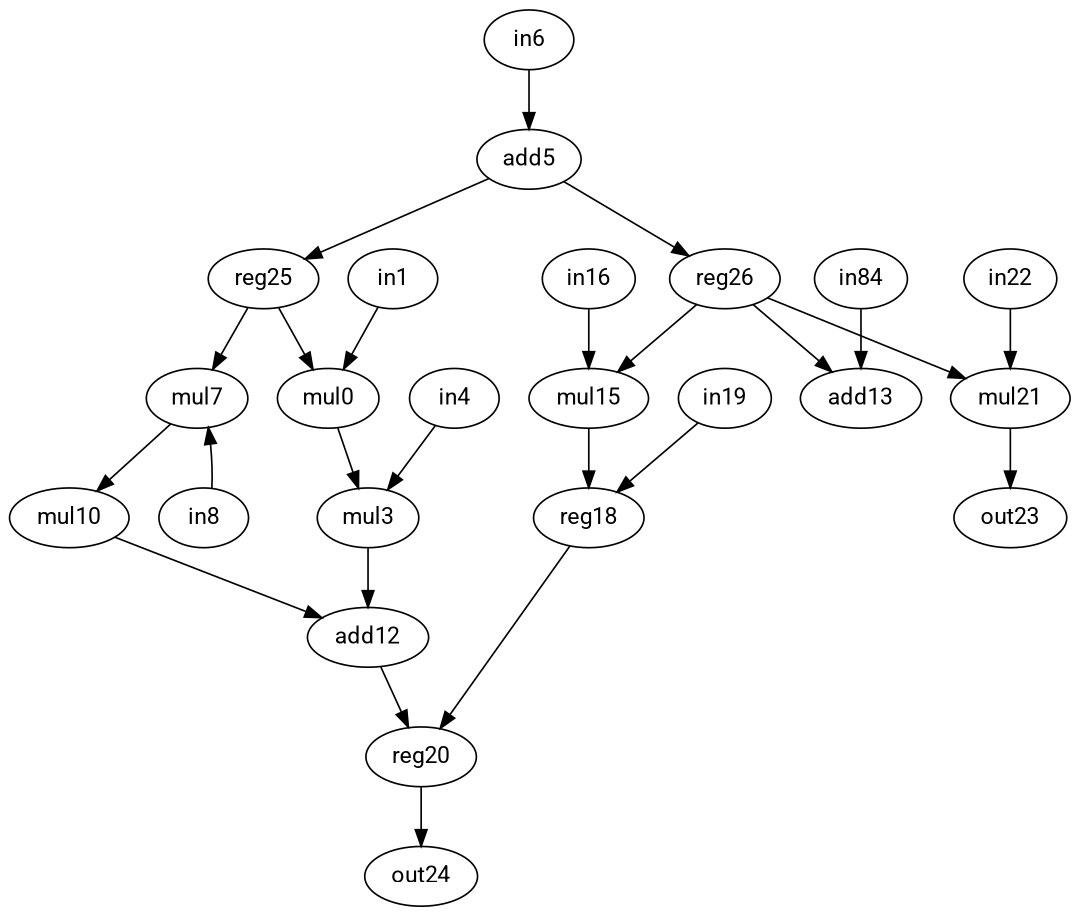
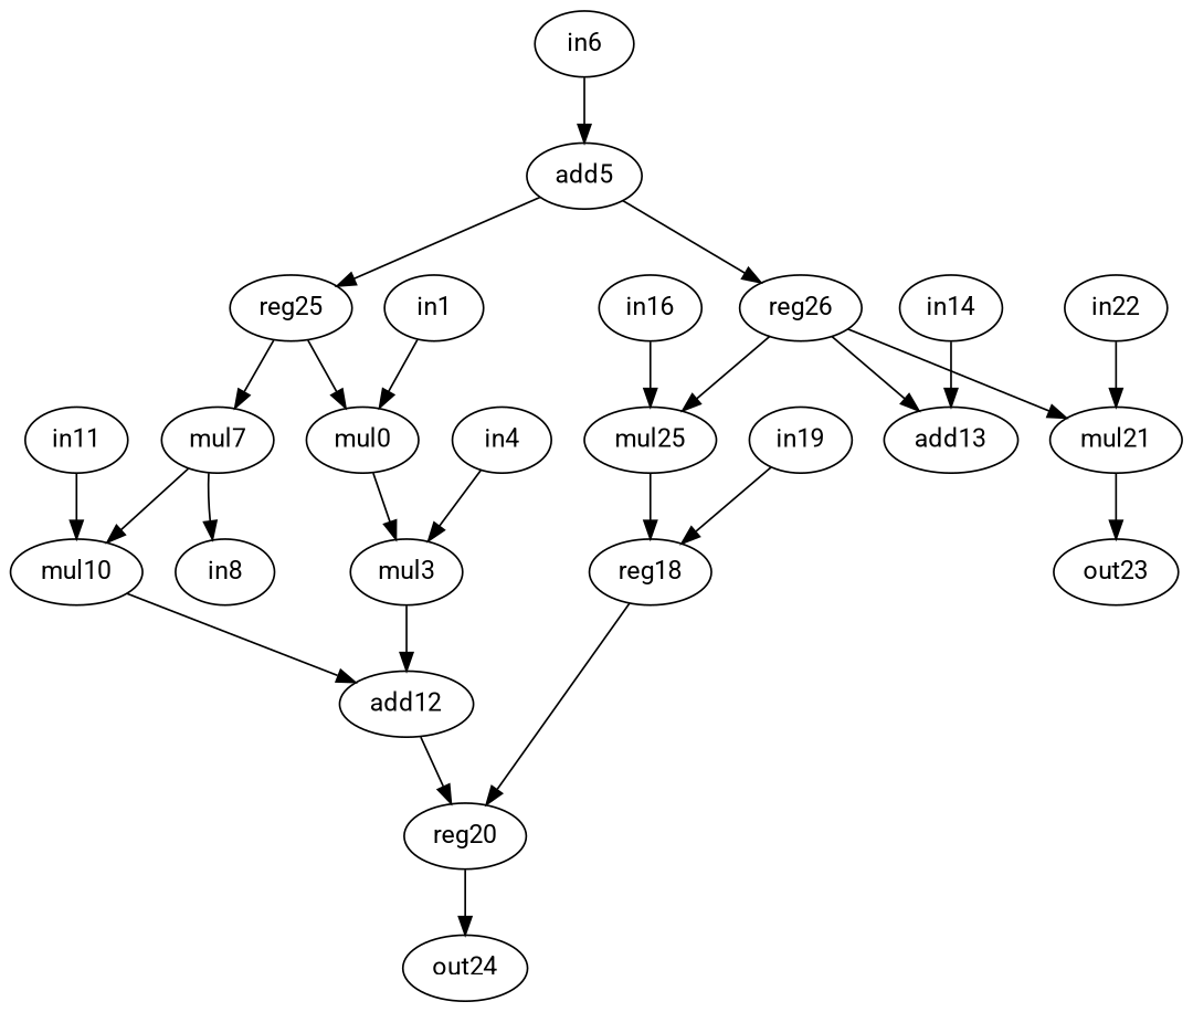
  strict digraph {
    fontname=Roboto
    node [alap=3 asap=0 fontname=Roboto op=in]
    edge [fontname=Roboto port=0 w=0]
    n1 [asap=3 label=mul0 op=mul]
    n2 [alap=4 asap=4 label=mul3 op=mul]
    n3 [alap=5 asap=5 label=add12 op=add]
    n4 [alap=2 label=in1]
    n5 [alap=6 asap=6 label=reg20 op=add]
    n6 [label=in4]
    n7 [alap=1 asap=1 label=add5 op=addi value=2]
    n8 [alap=2 asap=2 label=reg25 op=reg]
    n9 [alap=2 asap=2 label=reg26 op=reg]
    n10 [asap=3 label=mul7 op=mul]
    n11 [asap=3 label=add13 op=add value=2]
-   n12 [alap=4 asap=4 label=mul15 op=mul]
+   n12 [alap=4 asap=4 label=mul25 op=mul]
    n13 [asap=3 label=mul21 op=mul]
    n14 [alap=0 label=in6]
    n15 [alap=4 asap=4 label=mul10 op=mul]
    n16 [alap=2 label=in8]
+   n17 [label=in11]
    n18 [alap=7 asap=7 label=out24 op=out]
    n19 [alap=5 asap=5 label=reg18 op=mul]
-   n20 [alap=2 label=in84]
+   n20 [alap=2 label=in14]
    n21 [label=in16]
    n22 [alap=4 label=in19]
    n23 [alap=4 asap=4 label=out23 op=out]
    n24 [alap=2 label=in22]
    n1 -> n2
    n2 -> n3
    n3 -> n5
    n4 -> n1
    n5 -> n18
    n6 -> n2 [port=1]
    n7 -> n8
    n7 -> n9
    n8 -> n1 [port=1]
    n8 -> n10 [port=1]
    n9 -> n11 [port=1]
    n9 -> n12
    n9 -> n13 [port=1]
    n10 -> n15
    n12 -> n19
    n13 -> n23
    n14 -> n7
    n15 -> n3 [port=1]
-   n16 -> n10
+   n10 -> n16
+   n17 -> n15 [port=1]
    n19 -> n5 [port=1]
    n20 -> n11
    n21 -> n12 [port=1]
    n22 -> n19 [port=1]
    n24 -> n13
  }
